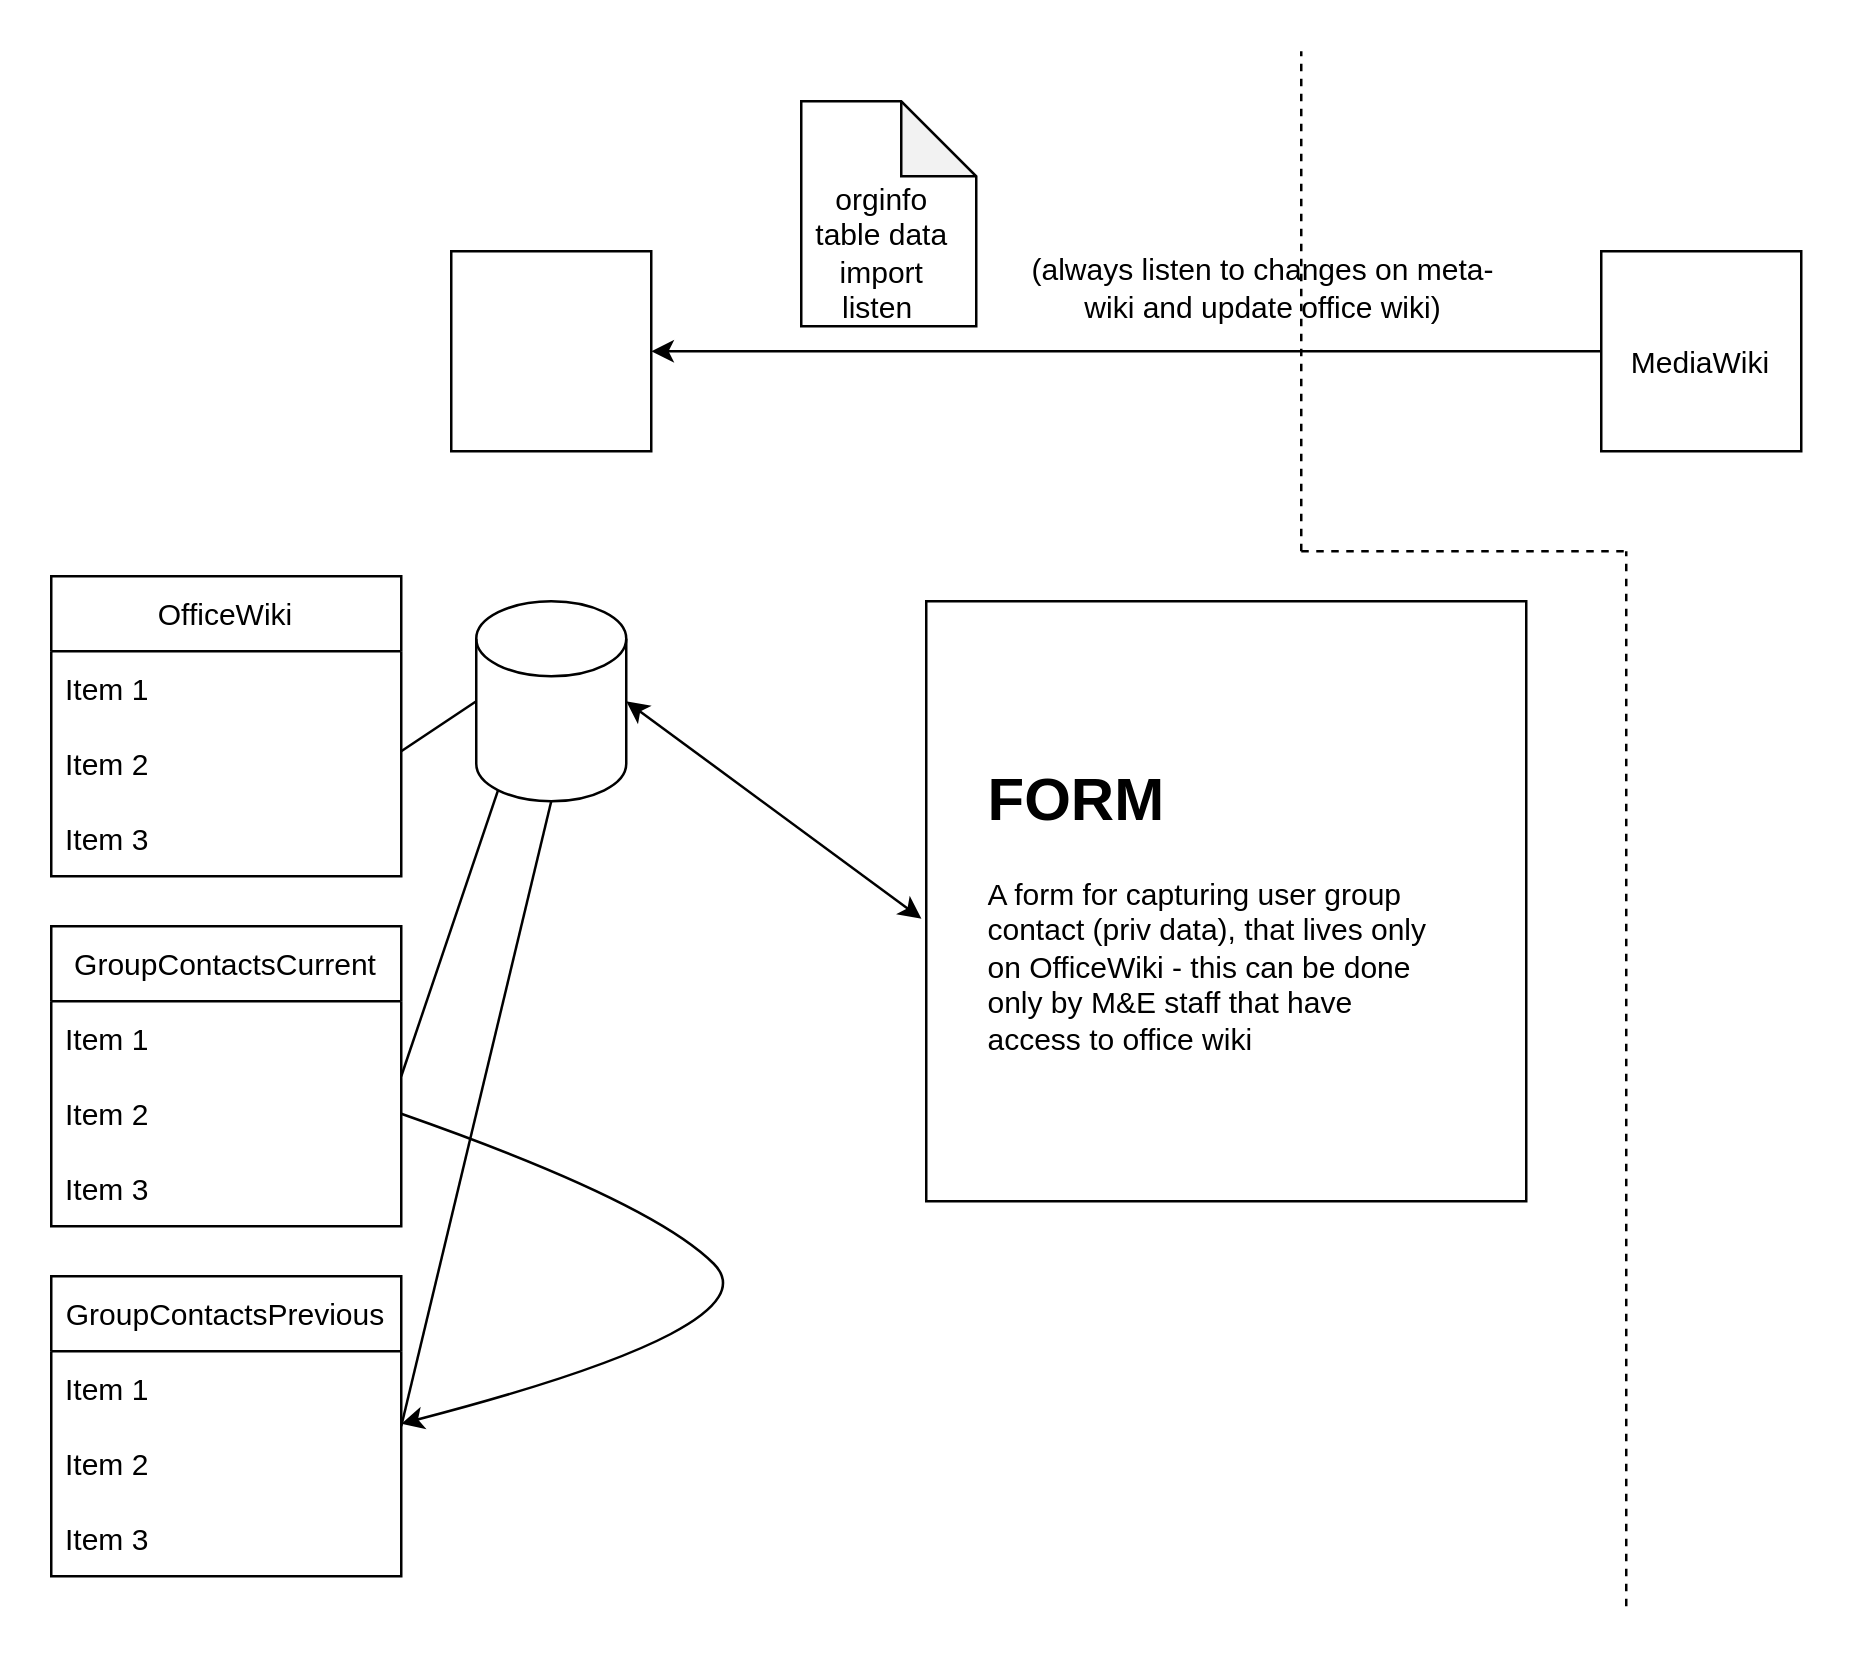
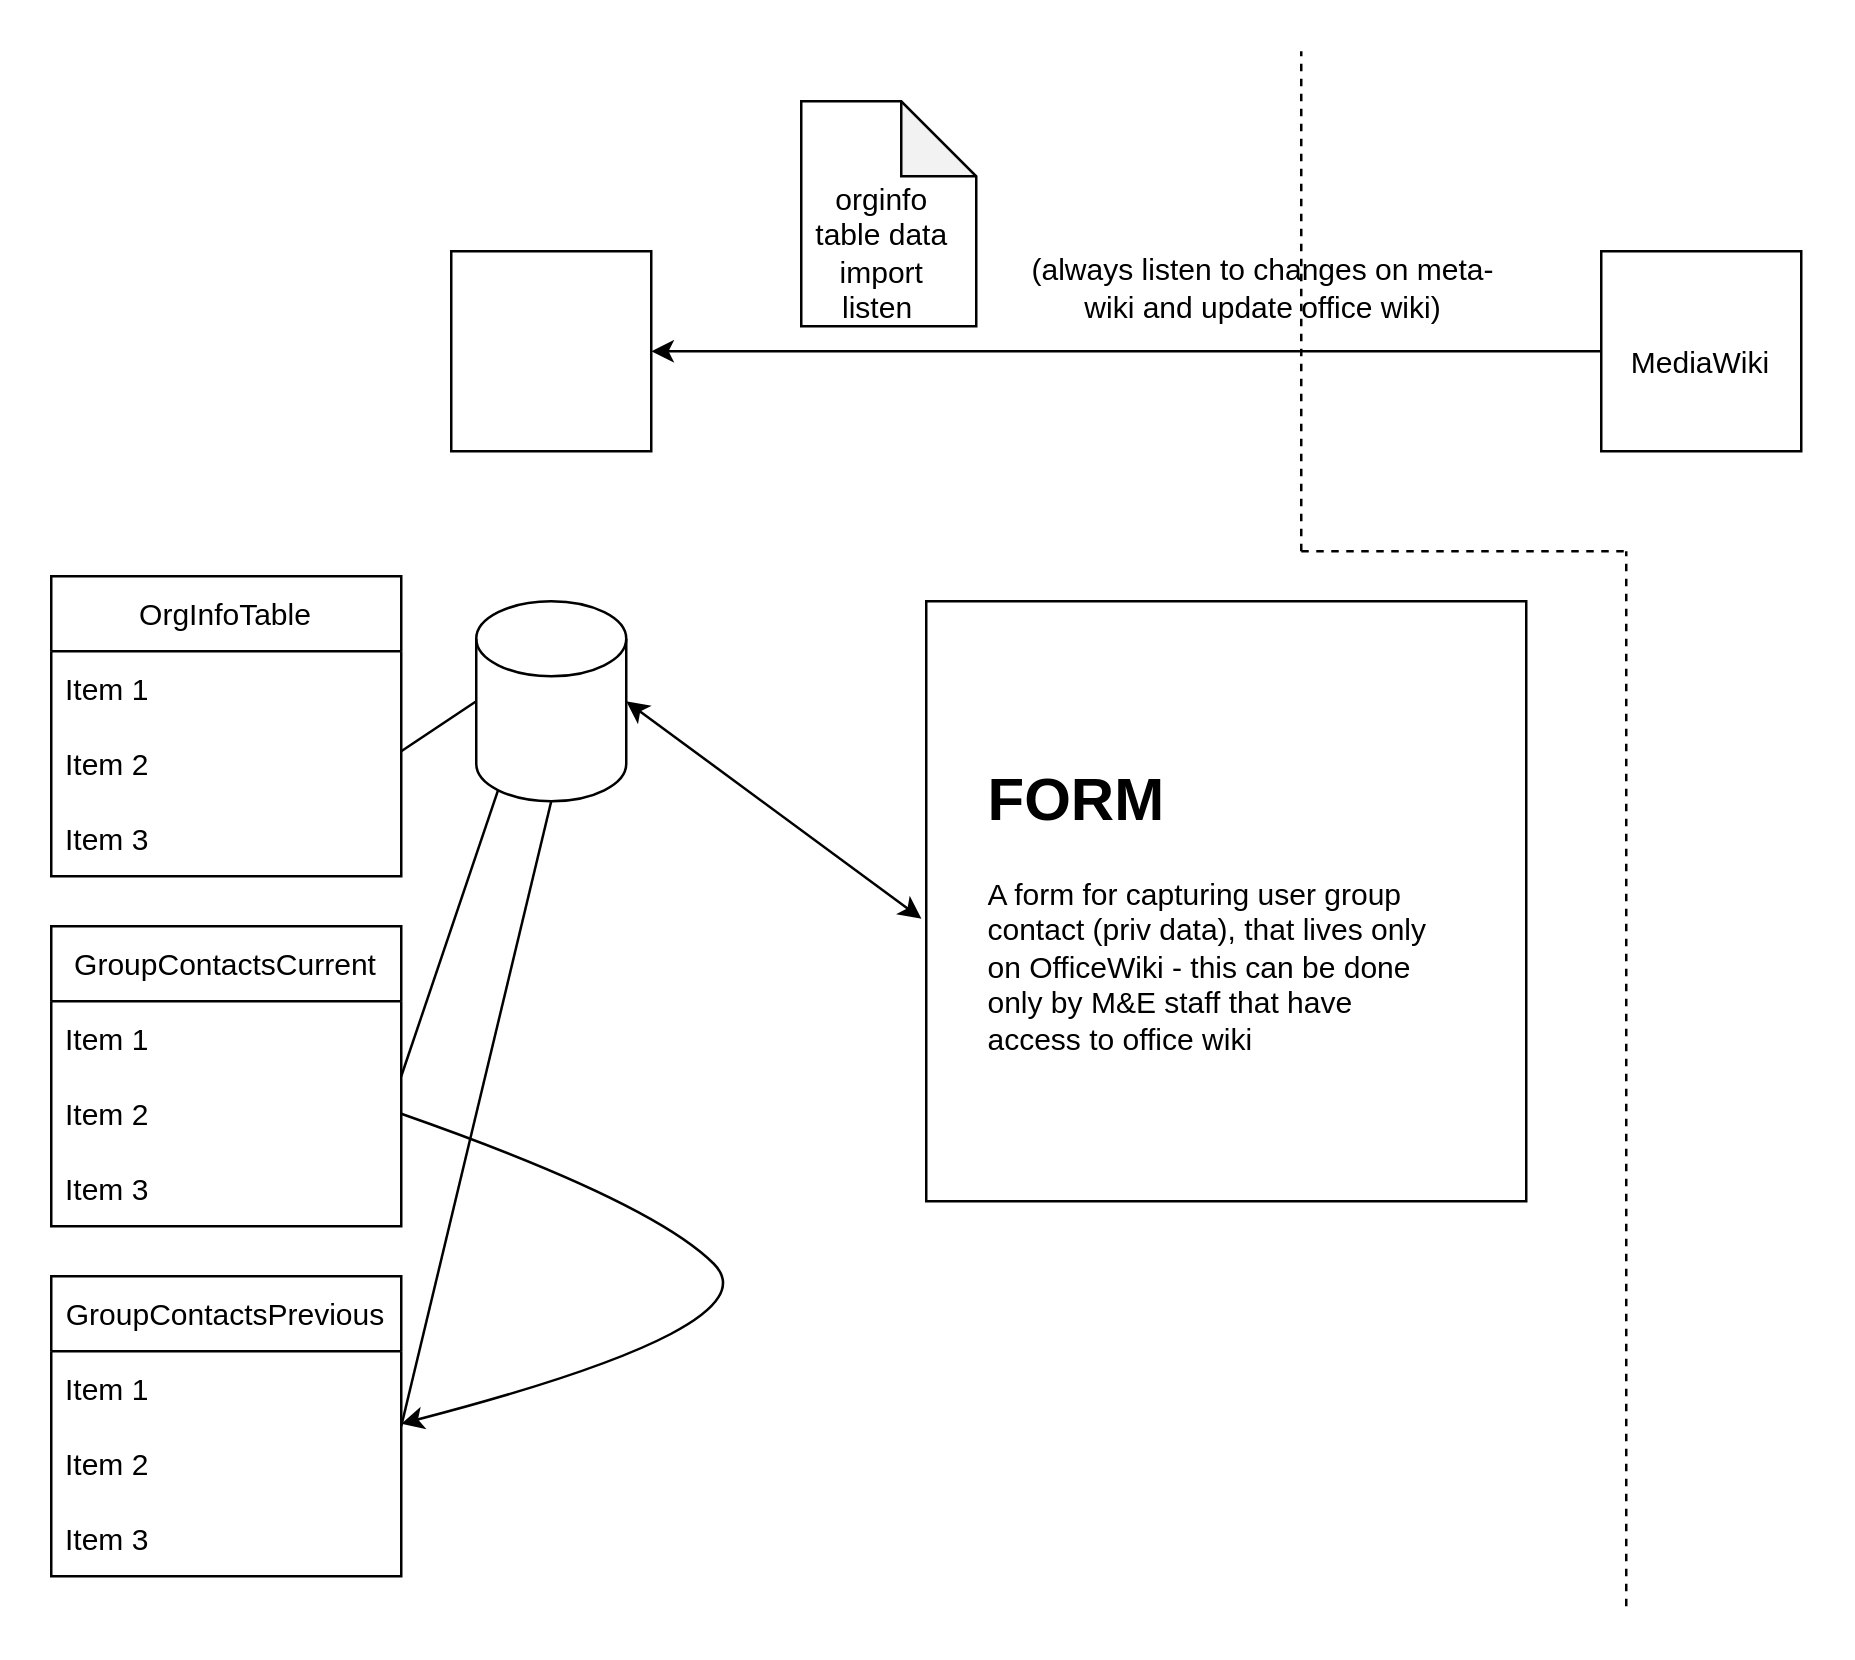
  <mxCell id="0" />
  <mxCell id="1" parent="0" />
  <mxCell id="2" value="" style="whiteSpace=wrap;html=1;aspect=fixed;" vertex="1" parent="1"><mxGeometry x="180" y="100" width="80" height="80" as="geometry" /></mxCell>
  <mxCell id="3" value="" style="endArrow=classic;html=1;rounded=0;entryX=1;entryY=0.5;entryDx=0;entryDy=0;exitX=0;exitY=0.5;exitDx=0;exitDy=0;" edge="1" parent="1" source="4" target="2"><mxGeometry width="50" height="50" relative="1" as="geometry"><mxPoint x="360" y="165" as="sourcePoint" /><mxPoint x="410" y="115" as="targetPoint" /></mxGeometry></mxCell>
  <mxCell id="4" value="" style="whiteSpace=wrap;html=1;aspect=fixed;" vertex="1" parent="1"><mxGeometry x="640" y="100" width="80" height="80" as="geometry" /></mxCell>
  <mxCell id="5" value="" style="shape=note;whiteSpace=wrap;html=1;backgroundOutline=1;darkOpacity=0.05;" vertex="1" parent="1"><mxGeometry x="320" y="40" width="70" height="90" as="geometry" /></mxCell>
  <mxCell id="6" value="orginfo table data import listen&amp;nbsp;" style="text;html=1;strokeColor=none;fillColor=none;align=center;verticalAlign=middle;whiteSpace=wrap;rounded=0;" vertex="1" parent="1"><mxGeometry x="320" y="100" width="65" as="geometry" /></mxCell>
  <mxCell id="7" value="MediaWiki" style="text;html=1;strokeColor=none;fillColor=none;align=center;verticalAlign=middle;whiteSpace=wrap;rounded=0;" vertex="1" parent="1"><mxGeometry x="650" y="130" width="60" height="30" as="geometry" /></mxCell>
  <mxCell id="8" value="" style="shape=cylinder3;whiteSpace=wrap;html=1;boundedLbl=1;backgroundOutline=1;size=15;" vertex="1" parent="1"><mxGeometry x="190" y="240" width="60" height="80" as="geometry" /></mxCell>
- <mxCell id="9" value="OfficeWiki" style="swimlane;fontStyle=0;childLayout=stackLayout;horizontal=1;startSize=30;horizontalStack=0;resizeParent=1;resizeParentMax=0;resizeLast=0;collapsible=1;marginBottom=0;" vertex="1" parent="1"><mxGeometry x="20" y="230" width="140" height="120" as="geometry" /></mxCell>
+ <mxCell id="9" value="OrgInfoTable" style="swimlane;fontStyle=0;childLayout=stackLayout;horizontal=1;startSize=30;horizontalStack=0;resizeParent=1;resizeParentMax=0;resizeLast=0;collapsible=1;marginBottom=0;" vertex="1" parent="1"><mxGeometry x="20" y="230" width="140" height="120" as="geometry" /></mxCell>
  <mxCell id="10" value="Item 1" style="text;strokeColor=none;fillColor=none;align=left;verticalAlign=middle;spacingLeft=4;spacingRight=4;overflow=hidden;points=[[0,0.5],[1,0.5]];portConstraint=eastwest;rotatable=0;" vertex="1" parent="9"><mxGeometry y="30" width="140" height="30" as="geometry" /></mxCell>
  <mxCell id="11" value="Item 2" style="text;strokeColor=none;fillColor=none;align=left;verticalAlign=middle;spacingLeft=4;spacingRight=4;overflow=hidden;points=[[0,0.5],[1,0.5]];portConstraint=eastwest;rotatable=0;" vertex="1" parent="9"><mxGeometry y="60" width="140" height="30" as="geometry" /></mxCell>
  <mxCell id="12" value="Item 3" style="text;strokeColor=none;fillColor=none;align=left;verticalAlign=middle;spacingLeft=4;spacingRight=4;overflow=hidden;points=[[0,0.5],[1,0.5]];portConstraint=eastwest;rotatable=0;" vertex="1" parent="9"><mxGeometry y="90" width="140" height="30" as="geometry" /></mxCell>
  <mxCell id="13" value="GroupContactsCurrent" style="swimlane;fontStyle=0;childLayout=stackLayout;horizontal=1;startSize=30;horizontalStack=0;resizeParent=1;resizeParentMax=0;resizeLast=0;collapsible=1;marginBottom=0;" vertex="1" parent="1"><mxGeometry x="20" y="370" width="140" height="120" as="geometry" /></mxCell>
  <mxCell id="14" value="Item 1" style="text;strokeColor=none;fillColor=none;align=left;verticalAlign=middle;spacingLeft=4;spacingRight=4;overflow=hidden;points=[[0,0.5],[1,0.5]];portConstraint=eastwest;rotatable=0;" vertex="1" parent="13"><mxGeometry y="30" width="140" height="30" as="geometry" /></mxCell>
  <mxCell id="15" value="Item 2" style="text;strokeColor=none;fillColor=none;align=left;verticalAlign=middle;spacingLeft=4;spacingRight=4;overflow=hidden;points=[[0,0.5],[1,0.5]];portConstraint=eastwest;rotatable=0;" vertex="1" parent="13"><mxGeometry y="60" width="140" height="30" as="geometry" /></mxCell>
  <mxCell id="16" value="Item 3" style="text;strokeColor=none;fillColor=none;align=left;verticalAlign=middle;spacingLeft=4;spacingRight=4;overflow=hidden;points=[[0,0.5],[1,0.5]];portConstraint=eastwest;rotatable=0;" vertex="1" parent="13"><mxGeometry y="90" width="140" height="30" as="geometry" /></mxCell>
  <mxCell id="17" value="GroupContactsPrevious" style="swimlane;fontStyle=0;childLayout=stackLayout;horizontal=1;startSize=30;horizontalStack=0;resizeParent=1;resizeParentMax=0;resizeLast=0;collapsible=1;marginBottom=0;" vertex="1" parent="1"><mxGeometry x="20" y="510" width="140" height="120" as="geometry" /></mxCell>
  <mxCell id="18" value="Item 1" style="text;strokeColor=none;fillColor=none;align=left;verticalAlign=middle;spacingLeft=4;spacingRight=4;overflow=hidden;points=[[0,0.5],[1,0.5]];portConstraint=eastwest;rotatable=0;" vertex="1" parent="17"><mxGeometry y="30" width="140" height="30" as="geometry" /></mxCell>
  <mxCell id="19" value="Item 2" style="text;strokeColor=none;fillColor=none;align=left;verticalAlign=middle;spacingLeft=4;spacingRight=4;overflow=hidden;points=[[0,0.5],[1,0.5]];portConstraint=eastwest;rotatable=0;" vertex="1" parent="17"><mxGeometry y="60" width="140" height="30" as="geometry" /></mxCell>
  <mxCell id="20" value="Item 3" style="text;strokeColor=none;fillColor=none;align=left;verticalAlign=middle;spacingLeft=4;spacingRight=4;overflow=hidden;points=[[0,0.5],[1,0.5]];portConstraint=eastwest;rotatable=0;" vertex="1" parent="17"><mxGeometry y="90" width="140" height="30" as="geometry" /></mxCell>
  <mxCell id="21" value="" style="endArrow=none;html=1;rounded=0;entryX=0;entryY=0.5;entryDx=0;entryDy=0;entryPerimeter=0;" edge="1" parent="1" target="8"><mxGeometry width="50" height="50" relative="1" as="geometry"><mxPoint x="160" y="300" as="sourcePoint" /><mxPoint x="210" y="250" as="targetPoint" /></mxGeometry></mxCell>
  <mxCell id="22" value="" style="endArrow=none;html=1;rounded=0;entryX=0.145;entryY=1;entryDx=0;entryDy=-4.35;entryPerimeter=0;" edge="1" parent="1" target="8"><mxGeometry width="50" height="50" relative="1" as="geometry"><mxPoint x="160" y="430" as="sourcePoint" /><mxPoint x="210" y="380" as="targetPoint" /></mxGeometry></mxCell>
  <mxCell id="23" value="" style="endArrow=none;html=1;rounded=0;entryX=0.5;entryY=1;entryDx=0;entryDy=0;entryPerimeter=0;" edge="1" parent="1" target="8"><mxGeometry width="50" height="50" relative="1" as="geometry"><mxPoint x="160" y="570" as="sourcePoint" /><mxPoint x="210" y="520" as="targetPoint" /></mxGeometry></mxCell>
  <mxCell id="24" value="" style="endArrow=classic;startArrow=classic;html=1;rounded=0;exitX=1;exitY=0.5;exitDx=0;exitDy=0;exitPerimeter=0;entryX=-0.008;entryY=0.529;entryDx=0;entryDy=0;entryPerimeter=0;" edge="1" parent="1" source="8" target="25"><mxGeometry width="50" height="50" relative="1" as="geometry"><mxPoint x="290" y="310" as="sourcePoint" /><mxPoint x="370" y="280" as="targetPoint" /></mxGeometry></mxCell>
  <mxCell id="25" value="" style="whiteSpace=wrap;html=1;aspect=fixed;" vertex="1" parent="1"><mxGeometry x="370" y="240" width="240" height="240" as="geometry" /></mxCell>
  <mxCell id="26" value="&lt;h1&gt;FORM&lt;/h1&gt;&lt;p&gt;A form for capturing user group contact (priv data), that lives only on OfficeWiki - this can be done only by M&amp;amp;E staff that have access to office wiki&lt;/p&gt;" style="text;html=1;strokeColor=none;fillColor=none;spacing=5;spacingTop=-20;whiteSpace=wrap;overflow=hidden;rounded=0;" vertex="1" parent="1"><mxGeometry x="390" y="300" width="190" height="120" as="geometry" /></mxCell>
  <mxCell id="27" value="" style="curved=1;endArrow=classic;html=1;rounded=0;exitX=1;exitY=0.5;exitDx=0;exitDy=0;entryX=1;entryY=-0.033;entryDx=0;entryDy=0;entryPerimeter=0;" edge="1" parent="1" source="15" target="19"><mxGeometry width="50" height="50" relative="1" as="geometry"><mxPoint x="210" y="480" as="sourcePoint" /><mxPoint x="260" y="430" as="targetPoint" /><Array as="points"><mxPoint x="260" y="480" /><mxPoint x="310" y="530" /></Array></mxGeometry></mxCell>
  <mxCell id="28" value="" style="endArrow=none;dashed=1;html=1;rounded=0;" edge="1" parent="1"><mxGeometry width="50" height="50" relative="1" as="geometry"><mxPoint x="520" y="220" as="sourcePoint" /><mxPoint x="520" as="targetPoint" y="20" /></mxGeometry></mxCell>
  <mxCell id="29" value="" style="endArrow=none;dashed=1;html=1;rounded=0;" edge="1" parent="1"><mxGeometry width="50" height="50" relative="1" as="geometry"><mxPoint x="520" y="220" as="sourcePoint" /><mxPoint x="650" y="220" as="targetPoint" /></mxGeometry></mxCell>
  <mxCell id="30" value="" style="endArrow=none;dashed=1;html=1;rounded=0;" edge="1" parent="1"><mxGeometry width="50" height="50" relative="1" as="geometry"><mxPoint x="650" y="642" as="sourcePoint" /><mxPoint x="650" y="220" as="targetPoint" /></mxGeometry></mxCell>
  <mxCell id="31" value="(always listen to changes on meta-wiki and update office wiki)" style="text;html=1;strokeColor=none;fillColor=none;align=center;verticalAlign=middle;whiteSpace=wrap;rounded=0;" vertex="1" parent="1"><mxGeometry x="410" y="100" width="190" height="30" as="geometry" /></mxCell>
